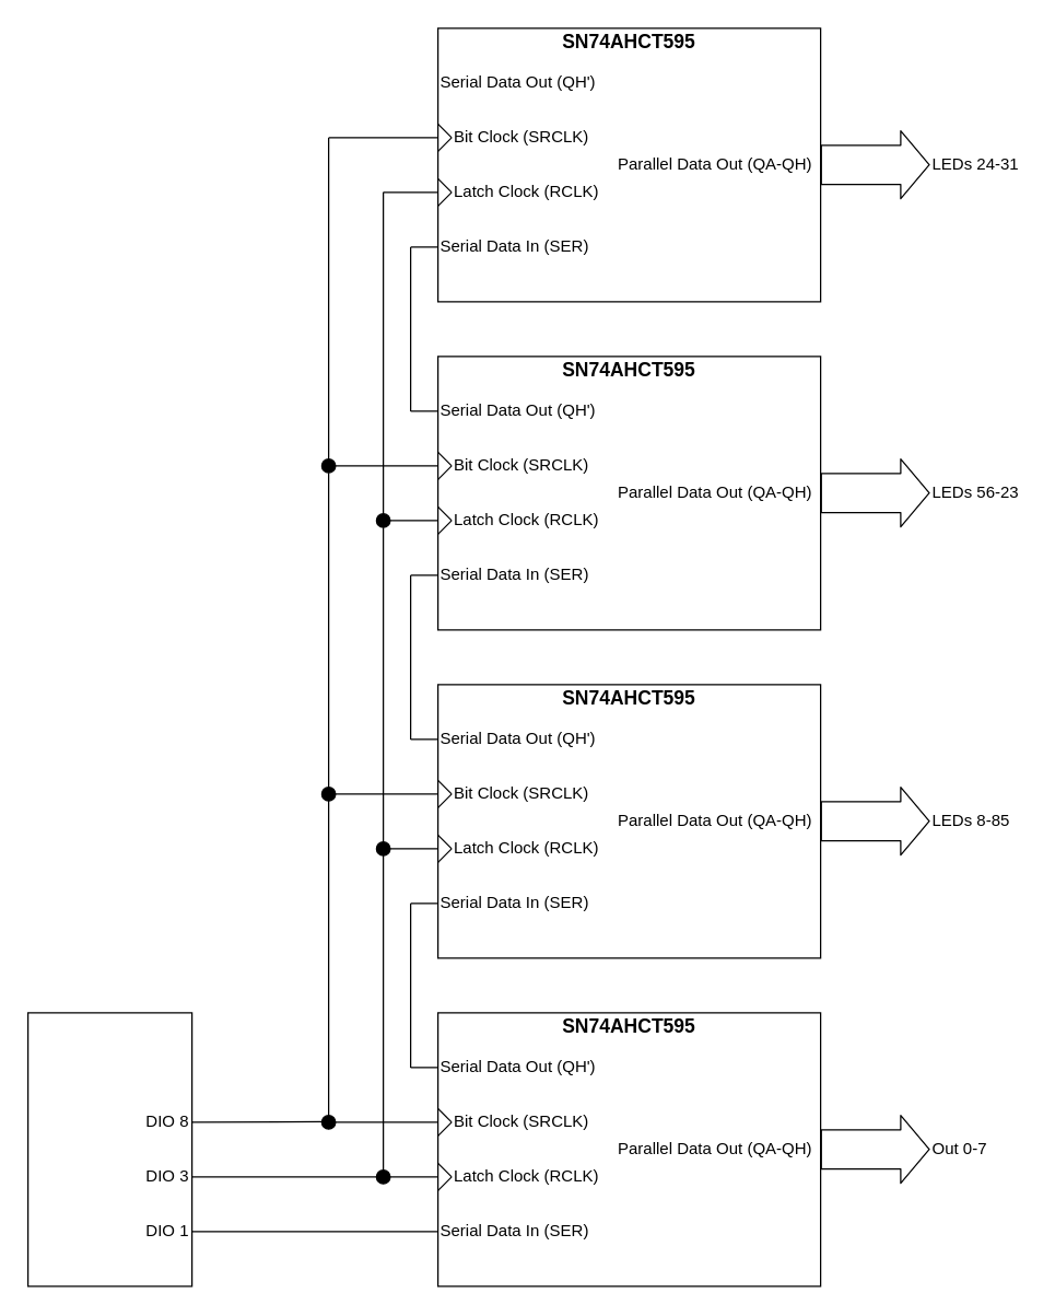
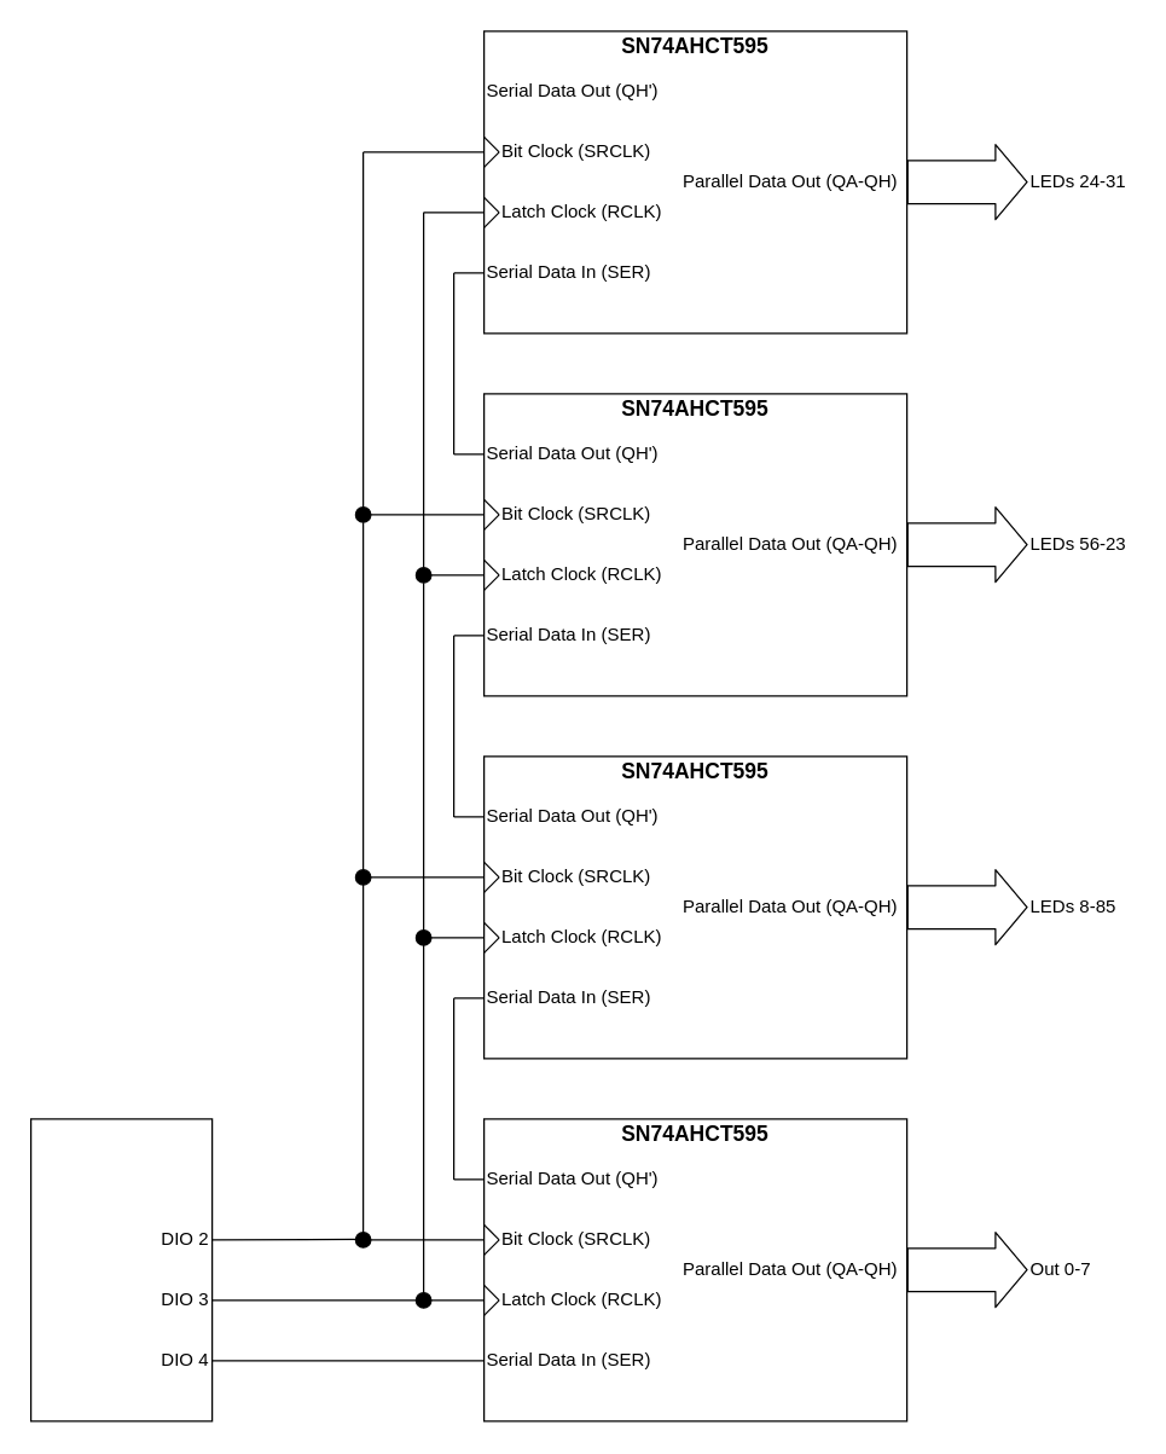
  <mxCell id="0" />
  <mxCell id="1" parent="0" />
  <mxCell id="2" value="" style="group" vertex="1" connectable="0" parent="1"><mxGeometry x="320" y="740" width="280" height="200" as="geometry" /></mxCell>
  <mxCell id="3" value="" style="group" vertex="1" connectable="0" parent="2"><mxGeometry y="110" width="10" height="20" as="geometry" /></mxCell>
  <mxCell id="4" value="" style="endArrow=none;html=1;" edge="1" parent="3"><mxGeometry width="50" height="50" relative="1" as="geometry"><mxPoint y="20" as="sourcePoint" /><mxPoint x="10" y="10" as="targetPoint" /></mxGeometry></mxCell>
  <mxCell id="5" value="" style="endArrow=none;html=1;" edge="1" parent="3"><mxGeometry width="50" height="50" relative="1" as="geometry"><mxPoint x="10" y="10" as="sourcePoint" /><mxPoint as="targetPoint" /></mxGeometry></mxCell>
  <mxCell id="6" value="" style="group" vertex="1" connectable="0" parent="2"><mxGeometry y="70" width="10" height="20" as="geometry" /></mxCell>
  <mxCell id="7" value="" style="endArrow=none;html=1;" edge="1" parent="6"><mxGeometry width="50" height="50" relative="1" as="geometry"><mxPoint y="20" as="sourcePoint" /><mxPoint x="10" y="10" as="targetPoint" /></mxGeometry></mxCell>
  <mxCell id="8" value="" style="endArrow=none;html=1;" edge="1" parent="6"><mxGeometry width="50" height="50" relative="1" as="geometry"><mxPoint x="10" y="10" as="sourcePoint" /><mxPoint as="targetPoint" /></mxGeometry></mxCell>
  <mxCell id="9" value="Latch Clock (RCLK)" style="text;html=1;strokeColor=none;fillColor=none;align=left;verticalAlign=middle;whiteSpace=wrap;rounded=0;" vertex="1" parent="2"><mxGeometry x="10" y="110" width="120" height="20" as="geometry" /></mxCell>
  <mxCell id="10" value="Bit Clock (SRCLK)" style="text;html=1;strokeColor=none;fillColor=none;align=left;verticalAlign=middle;whiteSpace=wrap;rounded=0;" vertex="1" parent="2"><mxGeometry x="10" y="70" width="120" height="20" as="geometry" /></mxCell>
  <mxCell id="11" value="Serial Data In (SER)" style="text;html=1;strokeColor=none;fillColor=none;align=left;verticalAlign=middle;whiteSpace=wrap;rounded=0;" vertex="1" parent="2"><mxGeometry y="150" width="120" height="20" as="geometry" /></mxCell>
  <mxCell id="12" value="Serial Data Out (QH')" style="text;html=1;strokeColor=none;fillColor=none;align=left;verticalAlign=middle;whiteSpace=wrap;rounded=0;" vertex="1" parent="2"><mxGeometry y="30" width="120" height="20" as="geometry" /></mxCell>
  <mxCell id="13" value="Parallel Data Out (QA-QH)" style="text;html=1;strokeColor=none;fillColor=none;align=left;verticalAlign=middle;whiteSpace=wrap;rounded=0;" vertex="1" parent="2"><mxGeometry x="130" y="90" width="150" height="20" as="geometry" /></mxCell>
  <mxCell id="14" value="" style="rounded=0;whiteSpace=wrap;html=1;align=left;fillColor=none;" vertex="1" parent="2"><mxGeometry width="280" height="200" as="geometry" /></mxCell>
  <mxCell id="15" value="&lt;b&gt;&lt;font style=&quot;font-size: 14px&quot;&gt;SN74AHCT595&lt;/font&gt;&lt;/b&gt;" style="text;html=1;strokeColor=none;fillColor=none;align=center;verticalAlign=middle;whiteSpace=wrap;rounded=0;" vertex="1" parent="2"><mxGeometry width="280" height="20" as="geometry" /></mxCell>
  <mxCell id="16" value="" style="group" vertex="1" connectable="0" parent="1"><mxGeometry x="320" y="500" width="280" height="200" as="geometry" /></mxCell>
  <mxCell id="17" value="" style="group" vertex="1" connectable="0" parent="16"><mxGeometry y="110" width="10" height="20" as="geometry" /></mxCell>
  <mxCell id="18" value="" style="endArrow=none;html=1;" edge="1" parent="17"><mxGeometry width="50" height="50" relative="1" as="geometry"><mxPoint y="20" as="sourcePoint" /><mxPoint x="10" y="10" as="targetPoint" /></mxGeometry></mxCell>
  <mxCell id="19" value="" style="endArrow=none;html=1;" edge="1" parent="17"><mxGeometry width="50" height="50" relative="1" as="geometry"><mxPoint x="10" y="10" as="sourcePoint" /><mxPoint as="targetPoint" /></mxGeometry></mxCell>
  <mxCell id="20" value="" style="group" vertex="1" connectable="0" parent="16"><mxGeometry y="70" width="10" height="20" as="geometry" /></mxCell>
  <mxCell id="21" value="" style="endArrow=none;html=1;" edge="1" parent="20"><mxGeometry width="50" height="50" relative="1" as="geometry"><mxPoint y="20" as="sourcePoint" /><mxPoint x="10" y="10" as="targetPoint" /></mxGeometry></mxCell>
  <mxCell id="22" value="" style="endArrow=none;html=1;" edge="1" parent="20"><mxGeometry width="50" height="50" relative="1" as="geometry"><mxPoint x="10" y="10" as="sourcePoint" /><mxPoint as="targetPoint" /></mxGeometry></mxCell>
  <mxCell id="23" value="Latch Clock (RCLK)" style="text;html=1;strokeColor=none;fillColor=none;align=left;verticalAlign=middle;whiteSpace=wrap;rounded=0;" vertex="1" parent="16"><mxGeometry x="10" y="110" width="120" height="20" as="geometry" /></mxCell>
  <mxCell id="24" value="Bit Clock (SRCLK)" style="text;html=1;strokeColor=none;fillColor=none;align=left;verticalAlign=middle;whiteSpace=wrap;rounded=0;" vertex="1" parent="16"><mxGeometry x="10" y="70" width="120" height="20" as="geometry" /></mxCell>
  <mxCell id="25" value="Serial Data In (SER)" style="text;html=1;strokeColor=none;fillColor=none;align=left;verticalAlign=middle;whiteSpace=wrap;rounded=0;" vertex="1" parent="16"><mxGeometry y="150" width="120" height="20" as="geometry" /></mxCell>
  <mxCell id="26" value="Serial Data Out (QH')" style="text;html=1;strokeColor=none;fillColor=none;align=left;verticalAlign=middle;whiteSpace=wrap;rounded=0;" vertex="1" parent="16"><mxGeometry y="30" width="120" height="20" as="geometry" /></mxCell>
  <mxCell id="27" value="Parallel Data Out (QA-QH)" style="text;html=1;strokeColor=none;fillColor=none;align=left;verticalAlign=middle;whiteSpace=wrap;rounded=0;" vertex="1" parent="16"><mxGeometry x="130" y="90" width="150" height="20" as="geometry" /></mxCell>
  <mxCell id="28" value="" style="rounded=0;whiteSpace=wrap;html=1;align=left;fillColor=none;" vertex="1" parent="16"><mxGeometry width="280" height="200" as="geometry" /></mxCell>
  <mxCell id="29" value="&lt;b&gt;&lt;font style=&quot;font-size: 14px&quot;&gt;SN74AHCT595&lt;/font&gt;&lt;/b&gt;" style="text;html=1;strokeColor=none;fillColor=none;align=center;verticalAlign=middle;whiteSpace=wrap;rounded=0;" vertex="1" parent="16"><mxGeometry width="280" height="20" as="geometry" /></mxCell>
  <mxCell id="30" value="" style="group" vertex="1" connectable="0" parent="1"><mxGeometry x="320" y="260" width="280" height="200" as="geometry" /></mxCell>
  <mxCell id="31" value="" style="group" vertex="1" connectable="0" parent="30"><mxGeometry y="110" width="10" height="20" as="geometry" /></mxCell>
  <mxCell id="32" value="" style="endArrow=none;html=1;" edge="1" parent="31"><mxGeometry width="50" height="50" relative="1" as="geometry"><mxPoint y="20" as="sourcePoint" /><mxPoint x="10" y="10" as="targetPoint" /></mxGeometry></mxCell>
  <mxCell id="33" value="" style="endArrow=none;html=1;" edge="1" parent="31"><mxGeometry width="50" height="50" relative="1" as="geometry"><mxPoint x="10" y="10" as="sourcePoint" /><mxPoint as="targetPoint" /></mxGeometry></mxCell>
  <mxCell id="34" value="" style="group" vertex="1" connectable="0" parent="30"><mxGeometry y="70" width="10" height="20" as="geometry" /></mxCell>
  <mxCell id="35" value="" style="endArrow=none;html=1;" edge="1" parent="34"><mxGeometry width="50" height="50" relative="1" as="geometry"><mxPoint y="20" as="sourcePoint" /><mxPoint x="10" y="10" as="targetPoint" /></mxGeometry></mxCell>
  <mxCell id="36" value="" style="endArrow=none;html=1;" edge="1" parent="34"><mxGeometry width="50" height="50" relative="1" as="geometry"><mxPoint x="10" y="10" as="sourcePoint" /><mxPoint as="targetPoint" /></mxGeometry></mxCell>
  <mxCell id="37" value="Latch Clock (RCLK)" style="text;html=1;strokeColor=none;fillColor=none;align=left;verticalAlign=middle;whiteSpace=wrap;rounded=0;" vertex="1" parent="30"><mxGeometry x="10" y="110" width="120" height="20" as="geometry" /></mxCell>
  <mxCell id="38" value="Bit Clock (SRCLK)" style="text;html=1;strokeColor=none;fillColor=none;align=left;verticalAlign=middle;whiteSpace=wrap;rounded=0;" vertex="1" parent="30"><mxGeometry x="10" y="70" width="120" height="20" as="geometry" /></mxCell>
  <mxCell id="39" value="Serial Data In (SER)" style="text;html=1;strokeColor=none;fillColor=none;align=left;verticalAlign=middle;whiteSpace=wrap;rounded=0;" vertex="1" parent="30"><mxGeometry y="150" width="120" height="20" as="geometry" /></mxCell>
  <mxCell id="40" value="Serial Data Out (QH')" style="text;html=1;strokeColor=none;fillColor=none;align=left;verticalAlign=middle;whiteSpace=wrap;rounded=0;" vertex="1" parent="30"><mxGeometry y="30" width="120" height="20" as="geometry" /></mxCell>
  <mxCell id="41" value="Parallel Data Out (QA-QH)" style="text;html=1;strokeColor=none;fillColor=none;align=left;verticalAlign=middle;whiteSpace=wrap;rounded=0;" vertex="1" parent="30"><mxGeometry x="130" y="90" width="150" height="20" as="geometry" /></mxCell>
  <mxCell id="42" value="" style="rounded=0;whiteSpace=wrap;html=1;align=left;fillColor=none;" vertex="1" parent="30"><mxGeometry width="280" height="200" as="geometry" /></mxCell>
  <mxCell id="43" value="&lt;b&gt;&lt;font style=&quot;font-size: 14px&quot;&gt;SN74AHCT595&lt;/font&gt;&lt;/b&gt;" style="text;html=1;strokeColor=none;fillColor=none;align=center;verticalAlign=middle;whiteSpace=wrap;rounded=0;" vertex="1" parent="30"><mxGeometry width="280" height="20" as="geometry" /></mxCell>
  <mxCell id="44" value="" style="group" vertex="1" connectable="0" parent="1"><mxGeometry x="320" y="20" width="280" height="200" as="geometry" /></mxCell>
  <mxCell id="45" value="" style="group" vertex="1" connectable="0" parent="44"><mxGeometry y="110" width="10" height="20" as="geometry" /></mxCell>
  <mxCell id="46" value="" style="endArrow=none;html=1;" edge="1" parent="45"><mxGeometry width="50" height="50" relative="1" as="geometry"><mxPoint y="20" as="sourcePoint" /><mxPoint x="10" y="10" as="targetPoint" /></mxGeometry></mxCell>
  <mxCell id="47" value="" style="endArrow=none;html=1;" edge="1" parent="45"><mxGeometry width="50" height="50" relative="1" as="geometry"><mxPoint x="10" y="10" as="sourcePoint" /><mxPoint as="targetPoint" /></mxGeometry></mxCell>
  <mxCell id="48" value="" style="group" vertex="1" connectable="0" parent="44"><mxGeometry y="70" width="10" height="20" as="geometry" /></mxCell>
  <mxCell id="49" value="" style="endArrow=none;html=1;" edge="1" parent="48"><mxGeometry width="50" height="50" relative="1" as="geometry"><mxPoint y="20" as="sourcePoint" /><mxPoint x="10" y="10" as="targetPoint" /></mxGeometry></mxCell>
  <mxCell id="50" value="" style="endArrow=none;html=1;" edge="1" parent="48"><mxGeometry width="50" height="50" relative="1" as="geometry"><mxPoint x="10" y="10" as="sourcePoint" /><mxPoint as="targetPoint" /></mxGeometry></mxCell>
  <mxCell id="51" value="Latch Clock (RCLK)" style="text;html=1;strokeColor=none;fillColor=none;align=left;verticalAlign=middle;whiteSpace=wrap;rounded=0;" vertex="1" parent="44"><mxGeometry x="10" y="110" width="120" height="20" as="geometry" /></mxCell>
  <mxCell id="52" value="Bit Clock (SRCLK)" style="text;html=1;strokeColor=none;fillColor=none;align=left;verticalAlign=middle;whiteSpace=wrap;rounded=0;" vertex="1" parent="44"><mxGeometry x="10" y="70" width="120" height="20" as="geometry" /></mxCell>
  <mxCell id="53" value="Serial Data In (SER)" style="text;html=1;strokeColor=none;fillColor=none;align=left;verticalAlign=middle;whiteSpace=wrap;rounded=0;" vertex="1" parent="44"><mxGeometry y="150" width="120" height="20" as="geometry" /></mxCell>
  <mxCell id="54" value="Serial Data Out (QH')" style="text;html=1;strokeColor=none;fillColor=none;align=left;verticalAlign=middle;whiteSpace=wrap;rounded=0;" vertex="1" parent="44"><mxGeometry y="30" width="120" height="20" as="geometry" /></mxCell>
  <mxCell id="55" value="Parallel Data Out (QA-QH)" style="text;html=1;strokeColor=none;fillColor=none;align=left;verticalAlign=middle;whiteSpace=wrap;rounded=0;" vertex="1" parent="44"><mxGeometry x="130" y="90" width="150" height="20" as="geometry" /></mxCell>
  <mxCell id="56" value="" style="rounded=0;whiteSpace=wrap;html=1;align=left;fillColor=none;" vertex="1" parent="44"><mxGeometry width="280" height="200" as="geometry" /></mxCell>
  <mxCell id="57" value="&lt;b&gt;&lt;font style=&quot;font-size: 14px&quot;&gt;SN74AHCT595&lt;/font&gt;&lt;/b&gt;" style="text;html=1;strokeColor=none;fillColor=none;align=center;verticalAlign=middle;whiteSpace=wrap;rounded=0;" vertex="1" parent="44"><mxGeometry width="280" height="20" as="geometry" /></mxCell>
  <mxCell id="58" value="" style="endArrow=none;html=1;" edge="1" parent="1"><mxGeometry width="50" height="50" relative="1" as="geometry"><mxPoint x="240" y="100" as="sourcePoint" /><mxPoint x="320" y="100" as="targetPoint" /></mxGeometry></mxCell>
  <mxCell id="59" value="" style="endArrow=none;html=1;" edge="1" parent="1"><mxGeometry width="50" height="50" relative="1" as="geometry"><mxPoint x="280" as="sourcePoint" y="140" /><mxPoint x="320" as="targetPoint" y="140" /></mxGeometry></mxCell>
  <mxCell id="60" value="" style="endArrow=none;html=1;" edge="1" parent="1"><mxGeometry width="50" height="50" relative="1" as="geometry"><mxPoint x="240" y="339.95" as="sourcePoint" /><mxPoint x="320" y="339.95" as="targetPoint" /></mxGeometry></mxCell>
  <mxCell id="61" value="" style="endArrow=none;html=1;" edge="1" parent="1"><mxGeometry width="50" height="50" relative="1" as="geometry"><mxPoint x="280" y="379.95" as="sourcePoint" /><mxPoint x="320" y="379.95" as="targetPoint" /></mxGeometry></mxCell>
  <mxCell id="62" value="" style="endArrow=none;html=1;" edge="1" parent="1"><mxGeometry width="50" height="50" relative="1" as="geometry"><mxPoint x="240" y="819.95" as="sourcePoint" /><mxPoint x="320" y="819.95" as="targetPoint" /></mxGeometry></mxCell>
  <mxCell id="63" value="" style="endArrow=none;html=1;" edge="1" parent="1"><mxGeometry width="50" height="50" relative="1" as="geometry"><mxPoint x="280" y="859.95" as="sourcePoint" /><mxPoint x="320" y="859.95" as="targetPoint" /></mxGeometry></mxCell>
  <mxCell id="64" value="" style="endArrow=none;html=1;" edge="1" parent="1"><mxGeometry width="50" height="50" relative="1" as="geometry"><mxPoint x="280" y="620" as="sourcePoint" /><mxPoint x="320" y="620" as="targetPoint" /></mxGeometry></mxCell>
  <mxCell id="65" value="" style="endArrow=none;html=1;" edge="1" parent="1"><mxGeometry width="50" height="50" relative="1" as="geometry"><mxPoint x="240" y="580" as="sourcePoint" /><mxPoint x="320" y="580" as="targetPoint" /></mxGeometry></mxCell>
  <mxCell id="66" value="" style="group" vertex="1" connectable="0" parent="1"><mxGeometry x="300" y="660" width="20" height="120.0" as="geometry" /></mxCell>
  <mxCell id="67" value="" style="endArrow=none;html=1;" edge="1" parent="66"><mxGeometry width="50" height="50" relative="1" as="geometry"><mxPoint as="sourcePoint" /><mxPoint x="20" y="2.274e-13" as="targetPoint" /></mxGeometry></mxCell>
  <mxCell id="68" value="" style="endArrow=none;html=1;" edge="1" parent="66"><mxGeometry width="50" height="50" relative="1" as="geometry"><mxPoint y="120" as="sourcePoint" /><mxPoint x="20" y="120.0" as="targetPoint" /></mxGeometry></mxCell>
  <mxCell id="69" value="" style="endArrow=none;html=1;" edge="1" parent="66"><mxGeometry width="50" height="50" relative="1" as="geometry"><mxPoint y="120" as="sourcePoint" /><mxPoint as="targetPoint" /></mxGeometry></mxCell>
  <mxCell id="70" value="" style="group" vertex="1" connectable="0" parent="1"><mxGeometry x="300" y="420" width="20" height="120.0" as="geometry" /></mxCell>
  <mxCell id="71" value="" style="endArrow=none;html=1;" edge="1" parent="70"><mxGeometry width="50" height="50" relative="1" as="geometry"><mxPoint as="sourcePoint" /><mxPoint x="20" y="2.274e-13" as="targetPoint" /></mxGeometry></mxCell>
  <mxCell id="72" value="" style="endArrow=none;html=1;" edge="1" parent="70"><mxGeometry width="50" height="50" relative="1" as="geometry"><mxPoint y="120" as="sourcePoint" /><mxPoint x="20" y="120.0" as="targetPoint" /></mxGeometry></mxCell>
  <mxCell id="73" value="" style="endArrow=none;html=1;" edge="1" parent="70"><mxGeometry width="50" height="50" relative="1" as="geometry"><mxPoint y="120" as="sourcePoint" /><mxPoint as="targetPoint" /></mxGeometry></mxCell>
  <mxCell id="74" value="" style="group" vertex="1" connectable="0" parent="1"><mxGeometry x="300" y="180" width="20" height="120.0" as="geometry" /></mxCell>
  <mxCell id="75" value="" style="endArrow=none;html=1;" edge="1" parent="74"><mxGeometry width="50" height="50" relative="1" as="geometry"><mxPoint as="sourcePoint" /><mxPoint x="20" y="2.274e-13" as="targetPoint" /></mxGeometry></mxCell>
  <mxCell id="76" value="" style="endArrow=none;html=1;" edge="1" parent="74"><mxGeometry width="50" height="50" relative="1" as="geometry"><mxPoint y="120" as="sourcePoint" /><mxPoint x="20" y="120.0" as="targetPoint" /></mxGeometry></mxCell>
  <mxCell id="77" value="" style="endArrow=none;html=1;" edge="1" parent="74"><mxGeometry width="50" height="50" relative="1" as="geometry"><mxPoint y="120" as="sourcePoint" /><mxPoint as="targetPoint" /></mxGeometry></mxCell>
  <mxCell id="78" value="" style="endArrow=none;html=1;" edge="1" parent="1" source="82"><mxGeometry width="50" height="50" relative="1" as="geometry"><mxPoint x="280" y="860" as="sourcePoint" /><mxPoint x="280" y="139.86" as="targetPoint" /></mxGeometry></mxCell>
  <mxCell id="79" value="" style="endArrow=none;html=1;" edge="1" parent="1" source="80"><mxGeometry width="50" height="50" relative="1" as="geometry"><mxPoint x="240" y="820.14" as="sourcePoint" /><mxPoint x="240" y="100" as="targetPoint" /></mxGeometry></mxCell>
  <mxCell id="80" value="" style="ellipse;whiteSpace=wrap;html=1;fillColor=#000000;align=left;" vertex="1" parent="1"><mxGeometry x="235" y="335" width="10" height="10" as="geometry" /></mxCell>
  <mxCell id="81" value="" style="endArrow=none;html=1;" edge="1" parent="1" target="80"><mxGeometry width="50" height="50" relative="1" as="geometry"><mxPoint x="240" y="820.14" as="sourcePoint" /><mxPoint x="240" y="100" as="targetPoint" /></mxGeometry></mxCell>
  <mxCell id="82" value="" style="ellipse;whiteSpace=wrap;html=1;fillColor=#000000;align=left;" vertex="1" parent="1"><mxGeometry x="275" y="375" width="10" height="10" as="geometry" /></mxCell>
  <mxCell id="83" value="" style="endArrow=none;html=1;" edge="1" parent="1" target="82"><mxGeometry width="50" height="50" relative="1" as="geometry"><mxPoint x="280" y="860" as="sourcePoint" /><mxPoint x="280" y="139.86" as="targetPoint" /></mxGeometry></mxCell>
  <mxCell id="84" value="" style="ellipse;whiteSpace=wrap;html=1;fillColor=#000000;align=left;" vertex="1" parent="1"><mxGeometry x="235" y="575" width="10" height="10" as="geometry" /></mxCell>
  <mxCell id="85" value="" style="ellipse;whiteSpace=wrap;html=1;fillColor=#000000;align=left;" vertex="1" parent="1"><mxGeometry x="275" y="615" width="10" height="10" as="geometry" /></mxCell>
  <mxCell id="86" value="" style="ellipse;whiteSpace=wrap;html=1;fillColor=#000000;align=left;" vertex="1" parent="1"><mxGeometry x="235" y="815" width="10" height="10" as="geometry" /></mxCell>
  <mxCell id="87" value="" style="ellipse;whiteSpace=wrap;html=1;fillColor=#000000;align=left;" vertex="1" parent="1"><mxGeometry x="275" y="855" width="10" height="10" as="geometry" /></mxCell>
  <mxCell id="88" value="" style="endArrow=none;html=1;" edge="1" parent="1"><mxGeometry width="50" height="50" relative="1" as="geometry"><mxPoint x="140" y="820" as="sourcePoint" /><mxPoint x="240" y="819.66" as="targetPoint" /></mxGeometry></mxCell>
  <mxCell id="89" value="" style="endArrow=none;html=1;" edge="1" parent="1" target="87"><mxGeometry width="50" height="50" relative="1" as="geometry"><mxPoint x="140" y="860" as="sourcePoint" /><mxPoint x="265" y="860" as="targetPoint" /></mxGeometry></mxCell>
  <mxCell id="90" value="" style="endArrow=none;html=1;" edge="1" parent="1"><mxGeometry width="50" height="50" relative="1" as="geometry"><mxPoint x="140" y="900" as="sourcePoint" /><mxPoint x="320" y="900" as="targetPoint" /></mxGeometry></mxCell>
  <mxCell id="91" value="" style="shape=flexArrow;endArrow=classic;html=1;width=28.611;endSize=6.631;" edge="1" parent="1"><mxGeometry width="50" height="50" relative="1" as="geometry"><mxPoint x="600" y="839.86" as="sourcePoint" /><mxPoint x="680" y="839.86" as="targetPoint" /></mxGeometry></mxCell>
  <mxCell id="92" value="Out 0-7" style="text;html=1;strokeColor=none;fillColor=none;align=left;verticalAlign=middle;whiteSpace=wrap;rounded=0;" vertex="1" parent="1"><mxGeometry x="680" y="830" width="70" height="20" as="geometry" /></mxCell>
  <mxCell id="93" value="" style="shape=flexArrow;endArrow=classic;html=1;width=28.611;endSize=6.631;align=left;" edge="1" parent="1"><mxGeometry width="50" height="50" relative="1" as="geometry"><mxPoint x="600" y="119.86" as="sourcePoint" /><mxPoint x="680" y="119.86" as="targetPoint" /></mxGeometry></mxCell>
  <mxCell id="94" value="LEDs 24-31" style="text;html=1;strokeColor=none;fillColor=none;align=left;verticalAlign=middle;whiteSpace=wrap;rounded=0;" vertex="1" parent="1"><mxGeometry x="680" y="110" width="70" height="20" as="geometry" /></mxCell>
  <mxCell id="95" value="" style="shape=flexArrow;endArrow=classic;html=1;width=28.611;endSize=6.631;align=left;" edge="1" parent="1"><mxGeometry width="50" height="50" relative="1" as="geometry"><mxPoint x="600" y="359.86" as="sourcePoint" /><mxPoint x="680" y="359.86" as="targetPoint" /></mxGeometry></mxCell>
  <mxCell id="96" value="LEDs 56-23" style="text;html=1;strokeColor=none;fillColor=none;align=left;verticalAlign=middle;whiteSpace=wrap;rounded=0;" vertex="1" parent="1"><mxGeometry x="680" y="350" width="70" height="20" as="geometry" /></mxCell>
  <mxCell id="97" value="" style="shape=flexArrow;endArrow=classic;html=1;width=28.611;endSize=6.631;align=left;" edge="1" parent="1"><mxGeometry width="50" height="50" relative="1" as="geometry"><mxPoint x="600" y="599.86" as="sourcePoint" /><mxPoint x="680" y="599.86" as="targetPoint" /></mxGeometry></mxCell>
  <mxCell id="98" value="LEDs 8-85" style="text;html=1;strokeColor=none;fillColor=none;align=left;verticalAlign=middle;whiteSpace=wrap;rounded=0;" vertex="1" parent="1"><mxGeometry x="680" y="590" width="70" height="20" as="geometry" /></mxCell>
  <mxCell id="99" value="" style="rounded=0;whiteSpace=wrap;html=1;fillColor=none;align=left;" vertex="1" parent="1"><mxGeometry x="20" y="740" width="120" height="200" as="geometry" /></mxCell>
- <mxCell id="100" value="DIO 8" style="text;html=1;strokeColor=none;fillColor=none;align=right;verticalAlign=middle;whiteSpace=wrap;rounded=0;" vertex="1" parent="1"><mxGeometry x="100" y="810" width="40" height="20" as="geometry" /></mxCell>
+ <mxCell id="100" value="DIO 2" style="text;html=1;strokeColor=none;fillColor=none;align=right;verticalAlign=middle;whiteSpace=wrap;rounded=0;" vertex="1" parent="1"><mxGeometry x="100" y="810" width="40" height="20" as="geometry" /></mxCell>
  <mxCell id="101" value="DIO 3" style="text;html=1;strokeColor=none;fillColor=none;align=right;verticalAlign=middle;whiteSpace=wrap;rounded=0;" vertex="1" parent="1"><mxGeometry x="100" y="850" width="40" height="20" as="geometry" /></mxCell>
- <mxCell id="102" value="DIO 1" style="text;html=1;strokeColor=none;fillColor=none;align=right;verticalAlign=middle;whiteSpace=wrap;rounded=0;" vertex="1" parent="1"><mxGeometry x="100" y="890" width="40" height="20" as="geometry" /></mxCell>
+ <mxCell id="102" value="DIO 4" style="text;html=1;strokeColor=none;fillColor=none;align=right;verticalAlign=middle;whiteSpace=wrap;rounded=0;" vertex="1" parent="1"><mxGeometry x="100" y="890" width="40" height="20" as="geometry" /></mxCell>
